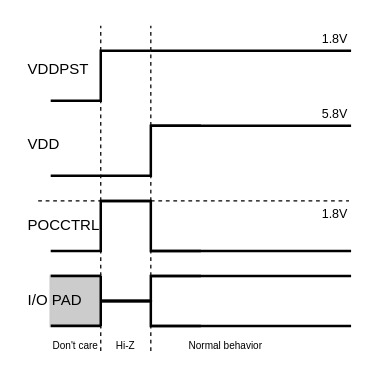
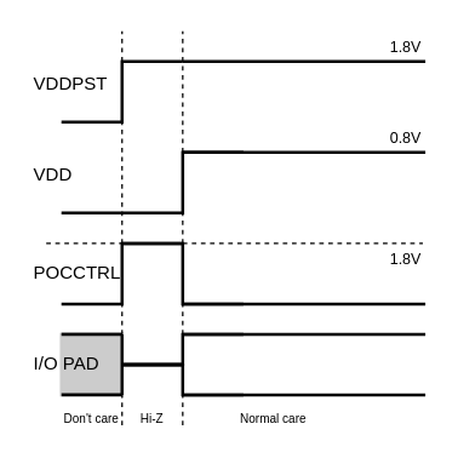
  <mxCell id="0" />
  <mxCell id="1" parent="0" />
  <mxCell id="2" value="" style="pointerEvents=1;verticalLabelPosition=bottom;shadow=0;dashed=0;align=center;html=1;verticalAlign=top;shape=mxgraph.electrical.waveforms.step_1;strokeWidth=2;" vertex="1" parent="1"><mxGeometry x="40" y="40" width="80" height="40" as="geometry" /></mxCell>
  <mxCell id="3" value="" style="pointerEvents=1;verticalLabelPosition=bottom;shadow=0;dashed=0;align=center;html=1;verticalAlign=top;shape=mxgraph.electrical.waveforms.step_1;strokeWidth=2;" vertex="1" parent="1"><mxGeometry x="80" y="100" width="80" height="40" as="geometry" /></mxCell>
  <mxCell id="4" value="" style="pointerEvents=1;verticalLabelPosition=bottom;shadow=0;dashed=0;align=center;html=1;verticalAlign=top;shape=mxgraph.electrical.waveforms.step_1;strokeWidth=2;" vertex="1" parent="1"><mxGeometry x="40" y="160" width="80" height="40" as="geometry" /></mxCell>
  <mxCell id="5" value="" style="pointerEvents=1;verticalLabelPosition=bottom;shadow=0;dashed=0;align=center;html=1;verticalAlign=top;shape=mxgraph.electrical.waveforms.step_1;flipV=1;strokeWidth=2;" vertex="1" parent="1"><mxGeometry x="80" y="160" width="80" height="40" as="geometry" /></mxCell>
  <mxCell id="6" value="" style="pointerEvents=1;verticalLabelPosition=bottom;shadow=0;dashed=0;align=center;html=1;verticalAlign=top;shape=mxgraph.electrical.waveforms.step_1;strokeWidth=2;" vertex="1" parent="1"><mxGeometry x="40" y="240" width="80" height="20" as="geometry" /></mxCell>
  <mxCell id="7" value="" style="pointerEvents=1;verticalLabelPosition=bottom;shadow=0;dashed=0;align=center;html=1;verticalAlign=top;shape=mxgraph.electrical.waveforms.step_1;flipV=1;strokeWidth=2;" vertex="1" parent="1"><mxGeometry x="80" y="240" width="80" height="20" as="geometry" /></mxCell>
  <mxCell id="8" value="" style="pointerEvents=1;verticalLabelPosition=bottom;shadow=0;dashed=0;align=center;html=1;verticalAlign=top;shape=mxgraph.electrical.waveforms.step_1;flipV=0;strokeWidth=2;" vertex="1" parent="1"><mxGeometry x="80" y="220" width="80" height="20" as="geometry" /></mxCell>
  <mxCell id="9" value="" style="pointerEvents=1;verticalLabelPosition=bottom;shadow=0;dashed=0;align=center;html=1;verticalAlign=top;shape=mxgraph.electrical.waveforms.step_1;flipV=0;direction=west;flipH=1;strokeWidth=2;" vertex="1" parent="1"><mxGeometry x="40" y="220" width="80" height="20" as="geometry" /></mxCell>
  <mxCell id="10" value="" style="endArrow=none;html=1;rounded=0;strokeWidth=2;" edge="1" parent="1"><mxGeometry width="50" height="50" relative="1" as="geometry"><mxPoint x="40" y="140" as="sourcePoint" /><mxPoint x="80" y="140" as="targetPoint" /></mxGeometry></mxCell>
  <mxCell id="11" value="" style="endArrow=none;html=1;rounded=0;strokeWidth=2;" edge="1" parent="1"><mxGeometry width="50" height="50" relative="1" as="geometry"><mxPoint x="120" y="40" as="sourcePoint" /><mxPoint x="280" y="40" as="targetPoint" /></mxGeometry></mxCell>
  <mxCell id="12" value="" style="endArrow=none;html=1;rounded=0;strokeWidth=2;" edge="1" parent="1"><mxGeometry width="50" height="50" relative="1" as="geometry"><mxPoint x="120" y="200" as="sourcePoint" /><mxPoint x="280" y="200" as="targetPoint" /></mxGeometry></mxCell>
  <mxCell id="13" value="" style="endArrow=none;html=1;rounded=0;strokeWidth=2;" edge="1" parent="1"><mxGeometry width="50" height="50" relative="1" as="geometry"><mxPoint x="120" y="260" as="sourcePoint" /><mxPoint x="280" y="260" as="targetPoint" /></mxGeometry></mxCell>
  <mxCell id="14" value="" style="endArrow=none;html=1;rounded=0;strokeWidth=2;" edge="1" parent="1"><mxGeometry width="50" height="50" relative="1" as="geometry"><mxPoint x="120" y="220" as="sourcePoint" /><mxPoint x="280" y="220" as="targetPoint" /></mxGeometry></mxCell>
  <mxCell id="15" value="" style="endArrow=none;html=1;rounded=0;strokeWidth=2;" edge="1" parent="1"><mxGeometry width="50" height="50" relative="1" as="geometry"><mxPoint x="120" y="100" as="sourcePoint" /><mxPoint x="280" y="100" as="targetPoint" /></mxGeometry></mxCell>
  <mxCell id="16" value="" style="rounded=0;whiteSpace=wrap;html=1;strokeColor=#CCCCCC;fillColor=#CCCCCC;strokeWidth=2;" vertex="1" parent="1"><mxGeometry x="40" y="220" width="40" height="40" as="geometry" /></mxCell>
  <mxCell id="17" value="" style="endArrow=none;html=1;rounded=0;strokeWidth=2;" edge="1" parent="1"><mxGeometry width="50" height="50" relative="1" as="geometry"><mxPoint x="40" y="220" as="sourcePoint" /><mxPoint x="80" y="220" as="targetPoint" /></mxGeometry></mxCell>
  <mxCell id="18" value="" style="endArrow=none;html=1;rounded=0;strokeWidth=2;" edge="1" parent="1"><mxGeometry width="50" height="50" relative="1" as="geometry"><mxPoint x="40" y="259.67" as="sourcePoint" /><mxPoint x="80" y="259.67" as="targetPoint" /></mxGeometry></mxCell>
  <mxCell id="19" value="" style="endArrow=none;html=1;rounded=0;entryX=1;entryY=0;entryDx=0;entryDy=0;exitX=1;exitY=1;exitDx=0;exitDy=0;strokeWidth=2;" edge="1" parent="1" source="16" target="16"><mxGeometry width="50" height="50" relative="1" as="geometry"><mxPoint x="80" y="259.67" as="sourcePoint" /><mxPoint x="120" y="259.67" as="targetPoint" /></mxGeometry></mxCell>
  <mxCell id="20" value="" style="endArrow=none;dashed=1;html=1;rounded=0;strokeWidth=1;" edge="1" parent="1"><mxGeometry width="50" height="50" relative="1" as="geometry"><mxPoint x="80" y="280" as="sourcePoint" /><mxPoint x="80" y="20" as="targetPoint" /></mxGeometry></mxCell>
  <mxCell id="21" value="" style="endArrow=none;dashed=1;html=1;rounded=0;strokeWidth=1;" edge="1" parent="1"><mxGeometry width="50" height="50" relative="1" as="geometry"><mxPoint x="120" y="280" as="sourcePoint" /><mxPoint x="120" y="20" as="targetPoint" /></mxGeometry></mxCell>
  <mxCell id="22" value="&lt;font style=&quot;font-size: 12px&quot;&gt;VDDPST&lt;/font&gt;" style="text;html=1;strokeColor=none;fillColor=none;align=left;verticalAlign=middle;whiteSpace=wrap;rounded=0;strokeWidth=2;" vertex="1" parent="1"><mxGeometry x="20" y="40" width="60" height="30" as="geometry" /></mxCell>
  <mxCell id="23" value="&lt;font style=&quot;font-size: 12px&quot;&gt;VDD&lt;/font&gt;" style="text;html=1;strokeColor=none;fillColor=none;align=left;verticalAlign=middle;whiteSpace=wrap;rounded=0;strokeWidth=2;" vertex="1" parent="1"><mxGeometry x="20" y="100" width="60" height="30" as="geometry" /></mxCell>
  <mxCell id="24" value="&lt;font style=&quot;font-size: 12px&quot;&gt;POCCTRL&lt;/font&gt;" style="text;html=1;strokeColor=none;fillColor=none;align=left;verticalAlign=middle;whiteSpace=wrap;rounded=0;strokeWidth=2;" vertex="1" parent="1"><mxGeometry x="20" y="165" width="60" height="30" as="geometry" /></mxCell>
  <mxCell id="25" value="&lt;font style=&quot;font-size: 12px&quot;&gt;I/O PAD&lt;/font&gt;" style="text;html=1;strokeColor=none;fillColor=none;align=left;verticalAlign=middle;whiteSpace=wrap;rounded=0;strokeWidth=2;" vertex="1" parent="1"><mxGeometry x="20" y="225" width="60" height="30" as="geometry" /></mxCell>
  <mxCell id="26" value="&lt;font style=&quot;font-size: 8px&quot;&gt;Don't care&lt;/font&gt;" style="text;html=1;strokeColor=none;fillColor=none;align=left;verticalAlign=middle;whiteSpace=wrap;rounded=0;strokeWidth=2;" vertex="1" parent="1"><mxGeometry x="40" y="270" width="40" height="10" as="geometry" /></mxCell>
  <mxCell id="27" value="&lt;font style=&quot;font-size: 8px&quot;&gt;Hi-Z&lt;/font&gt;" style="text;html=1;strokeColor=none;fillColor=none;align=center;verticalAlign=middle;whiteSpace=wrap;rounded=0;strokeWidth=2;" vertex="1" parent="1"><mxGeometry x="80" y="270" width="40" height="10" as="geometry" /></mxCell>
- <mxCell id="28" value="&lt;font style=&quot;font-size: 8px&quot;&gt;Normal behavior&lt;/font&gt;" style="text;html=1;strokeColor=none;fillColor=none;align=center;verticalAlign=middle;whiteSpace=wrap;rounded=0;strokeWidth=2;" vertex="1" parent="1"><mxGeometry x="140" y="270" width="80" height="10" as="geometry" /></mxCell>
+ <mxCell id="28" value="&lt;font style=&quot;font-size: 8px&quot;&gt;Normal care&lt;/font&gt;" style="text;html=1;strokeColor=none;fillColor=none;align=center;verticalAlign=middle;whiteSpace=wrap;rounded=0;strokeWidth=2;" vertex="1" parent="1"><mxGeometry x="140" y="270" width="80" height="10" as="geometry" /></mxCell>
  <mxCell id="29" value="&lt;font style=&quot;font-size: 10px&quot;&gt;1.8V&lt;/font&gt;" style="text;html=1;strokeColor=none;fillColor=none;align=left;verticalAlign=middle;whiteSpace=wrap;rounded=0;strokeWidth=2;" vertex="1" parent="1"><mxGeometry x="255" y="20" width="20" height="20" as="geometry" /></mxCell>
- <mxCell id="30" value="&lt;font style=&quot;font-size: 10px&quot;&gt;5.8V&lt;/font&gt;" style="text;html=1;strokeColor=none;fillColor=none;align=left;verticalAlign=middle;whiteSpace=wrap;rounded=0;strokeWidth=2;" vertex="1" parent="1"><mxGeometry x="255" y="80" width="20" height="20" as="geometry" /></mxCell>
+ <mxCell id="30" value="&lt;font style=&quot;font-size: 10px&quot;&gt;0.8V&lt;/font&gt;" style="text;html=1;strokeColor=none;fillColor=none;align=left;verticalAlign=middle;whiteSpace=wrap;rounded=0;strokeWidth=2;" vertex="1" parent="1"><mxGeometry x="255" y="80" width="20" height="20" as="geometry" /></mxCell>
  <mxCell id="31" value="&lt;font style=&quot;font-size: 10px&quot;&gt;1.8V&lt;/font&gt;" style="text;html=1;strokeColor=none;fillColor=none;align=left;verticalAlign=middle;whiteSpace=wrap;rounded=0;strokeWidth=2;" vertex="1" parent="1"><mxGeometry x="255" y="160" width="20" height="20" as="geometry" /></mxCell>
  <mxCell id="32" value="" style="endArrow=none;dashed=1;html=1;rounded=0;entryX=1.167;entryY=0.052;entryDx=0;entryDy=0;entryPerimeter=0;strokeWidth=1;" edge="1" parent="1"><mxGeometry width="50" height="50" relative="1" as="geometry"><mxPoint x="30" y="160" as="sourcePoint" /><mxPoint x="278.34" y="160.04" as="targetPoint" /></mxGeometry></mxCell>
